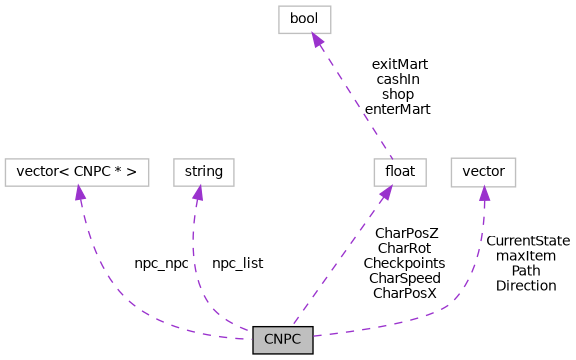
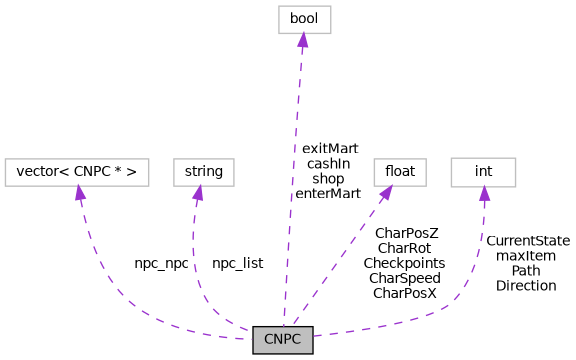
  digraph {
    node [color=grey75 fontname=Helvetica fontsize=10 shape=record]
    edge [color=darkorchid3 dir=back fontname=Helvetica fontsize=10 labelfontname=Helvetica labelfontsize=10 style=dashed]
    n1 [color=black fillcolor=grey75 fontcolor=black height=0.2 label=CNPC style=filled width=0.4]
    n2 [height=0.2 label="vector\< CNPC * \>" width=0.4]
    n3 [height=0.2 label=string width=0.4]
    n4 [height=0.2 label=float width=0.4]
-   n5 [height=0.2 label=vector width=0.4]
+   n5 [height=0.2 label=int width=0.4]
    n6 [height=0.2 label=bool width=0.4]
    n2 -> n1 [label=" npc_npc"]
    n3 -> n1 [label=" npc_list"]
    n4 -> n1 [label=" CharPosZ\nCharRot\nCheckpoints\nCharSpeed\nCharPosX"]
    n5 -> n1 [label=" CurrentState\nmaxItem\nPath\nDirection"]
-   n6 -> n4 [label=" exitMart\ncashIn\nshop\nenterMart"]
+   n6 -> n1 [label=" exitMart\ncashIn\nshop\nenterMart"]
  }
